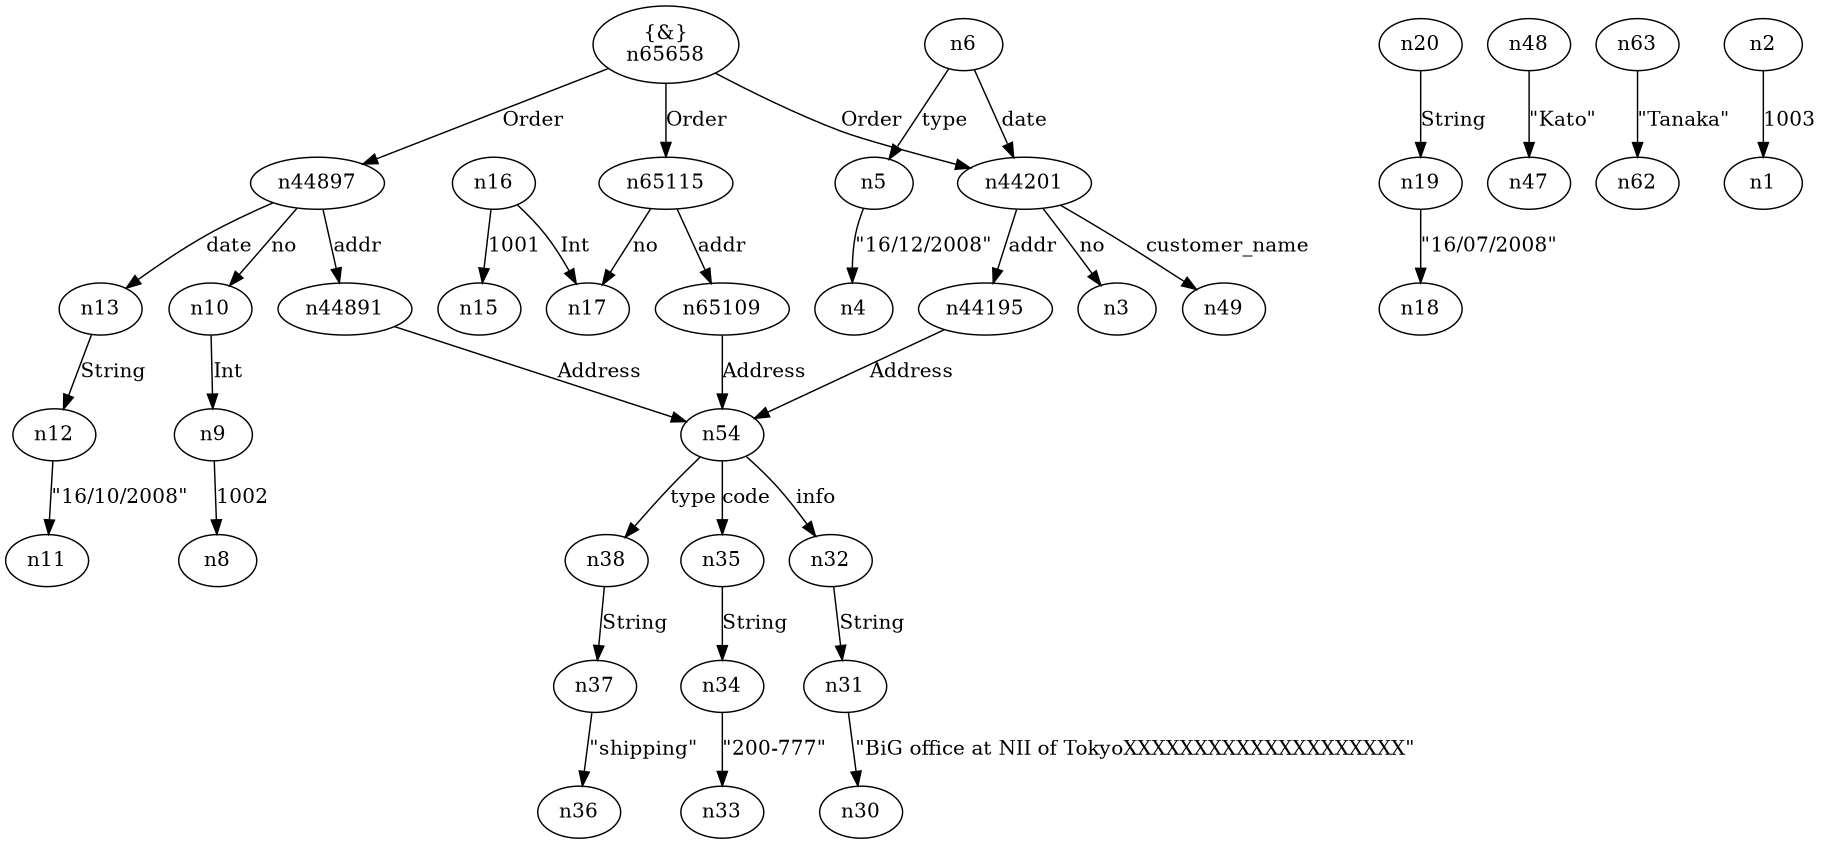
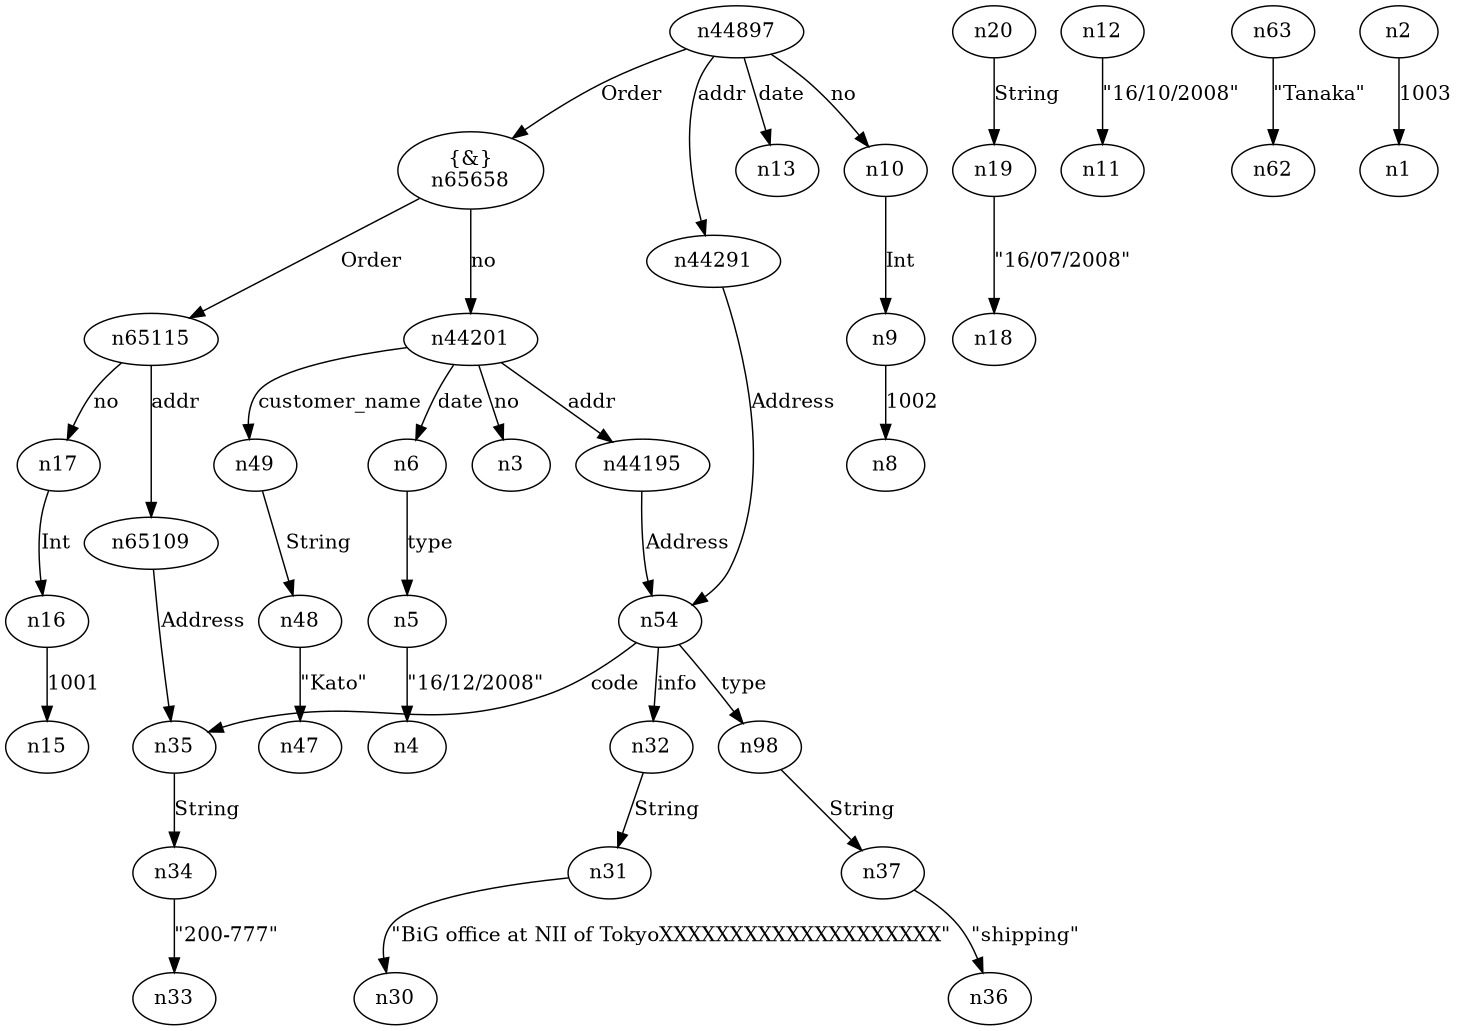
  digraph {
    node [shape=ellipse]
    n65658 [label="{&}\n\N"]
    n65115
    n44897
    n44201
    n65109
    n17
-   n44891
+   n44891 [label=n44291]
    n13
    n10
    n44195
    n49
    n6
    n3
    n54
    n20
    n19
    n16
-   n38
+   n38 [label=n98]
    n35
    n32
    n12
    n9
    n48
    n5
    n63
    n62
    n37
    n34
    n31
    n47
    n36
    n33
    n30
    n18
    n15
    n11
    n8
    n4
    n2
    n1
    n65658 -> n65115 [label=Order]
-   n65658 -> n44897 [label=Order]
-   n65658 -> n44201 [label=Order]
+   n44897 -> n65658 [label=Order]
+   n65658 -> n44201 [label=no]
    n65115 -> n65109 [label=addr]
    n65115 -> n17 [label=no]
    n44897 -> n44891 [label=addr]
    n44897 -> n13 [label=date]
    n44897 -> n10 [label=no]
    n44201 -> n44195 [label=addr]
    n44201 -> n49 [label=customer_name]
-   n6 -> n44201 [label=date]
+   n44201 -> n6 [label=date]
    n44201 -> n3 [label=no]
-   n65109 -> n54 [label=Address]
-   n16 -> n17 [label=Int]
+   n65109 -> n35 [label=Address]
+   n17 -> n16 [label=Int]
    n44891 -> n54 [label=Address]
-   n13 -> n12 [label=String]
    n10 -> n9 [label=Int]
    n44195 -> n54 [label=Address]
+   n49 -> n48 [label=String]
    n6 -> n5 [label=type]
    n54 -> n38 [label=type]
    n54 -> n35 [label=code]
    n54 -> n32 [label=info]
    n20 -> n19 [label=String]
    n19 -> n18 [label="\"16/07/2008\""]
    n16 -> n15 [label=1001]
    n38 -> n37 [label=String]
    n35 -> n34 [label=String]
    n32 -> n31 [label=String]
    n12 -> n11 [label="\"16/10/2008\""]
    n9 -> n8 [label=1002]
    n48 -> n47 [label="\"Kato\""]
    n5 -> n4 [label="\"16/12/2008\""]
    n63 -> n62 [label="\"Tanaka\""]
    n37 -> n36 [label="\"shipping\""]
    n34 -> n33 [label="\"200-777\""]
    n31 -> n30 [label="\"BiG office at NII of TokyoXXXXXXXXXXXXXXXXXXXX\""]
    n2 -> n1 [label=1003]
  }
